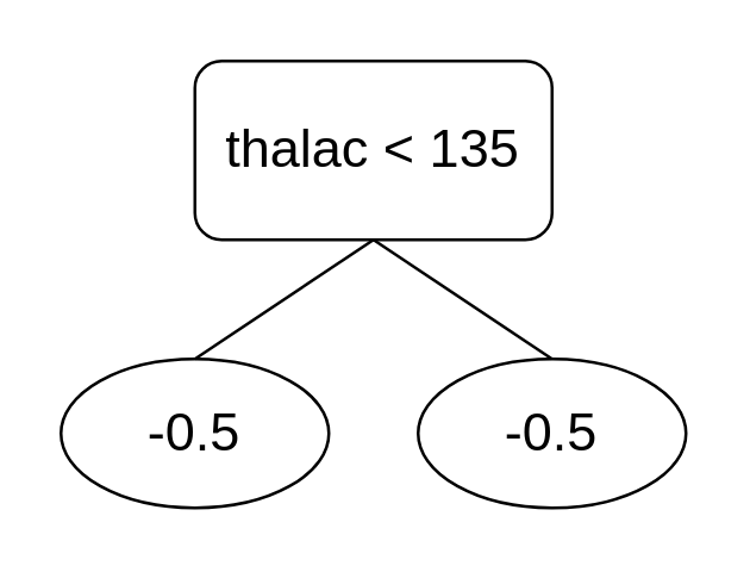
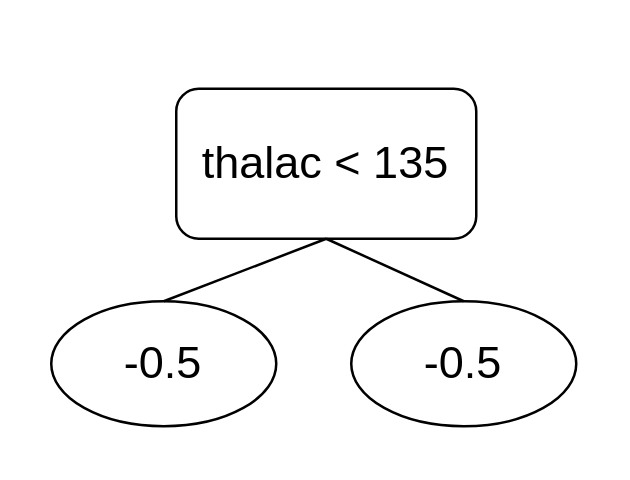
  <mxCell id="0" />
  <mxCell id="1" parent="0" />
- <mxCell id="2" value="&lt;font style=&quot;font-size: 18px&quot;&gt;thalac &amp;lt; 135&lt;/font&gt;" style="rounded=1;whiteSpace=wrap;html=1;" vertex="1" parent="1"><mxGeometry x="65" y="20" width="120" height="60" as="geometry" /></mxCell>
+ <mxCell id="2" value="&lt;font style=&quot;font-size: 18px&quot;&gt;thalac &amp;lt; 135&lt;/font&gt;" style="rounded=1;whiteSpace=wrap;html=1;" vertex="1" parent="1"><mxGeometry x="70" y="35" width="120" height="60" as="geometry" /></mxCell>
  <mxCell id="3" value="&lt;font style=&quot;font-size: 18px&quot;&gt;-0.5&lt;/font&gt;" style="ellipse;whiteSpace=wrap;html=1;" vertex="1" parent="1"><mxGeometry x="20" y="120" width="90" height="50" as="geometry" /></mxCell>
  <mxCell id="4" value="&lt;font style=&quot;font-size: 18px&quot;&gt;-0.5&lt;/font&gt;" style="ellipse;whiteSpace=wrap;html=1;" vertex="1" parent="1"><mxGeometry x="140" y="120" width="90" height="50" as="geometry" /></mxCell>
  <mxCell id="5" value="" style="endArrow=none;html=1;exitX=0.5;exitY=0;exitDx=0;exitDy=0;entryX=0.5;entryY=1;entryDx=0;entryDy=0;" edge="1" parent="1" source="3" target="2"><mxGeometry width="50" height="50" relative="1" as="geometry"><mxPoint x="90" y="90" as="sourcePoint" /><mxPoint x="140" y="40" as="targetPoint" /></mxGeometry></mxCell>
  <mxCell id="6" value="" style="endArrow=none;html=1;exitX=0.5;exitY=0;exitDx=0;exitDy=0;entryX=0.5;entryY=1;entryDx=0;entryDy=0;" edge="1" parent="1" source="4" target="2"><mxGeometry width="50" height="50" relative="1" as="geometry"><mxPoint x="90" y="90" as="sourcePoint" /><mxPoint x="140" y="40" as="targetPoint" /></mxGeometry></mxCell>
